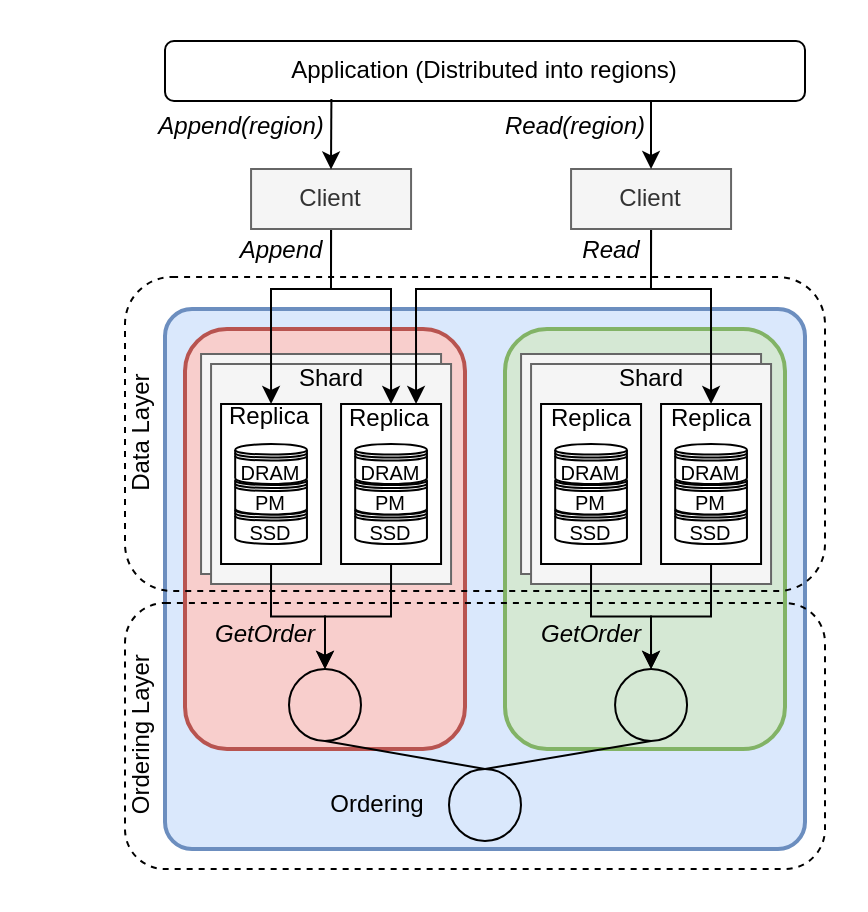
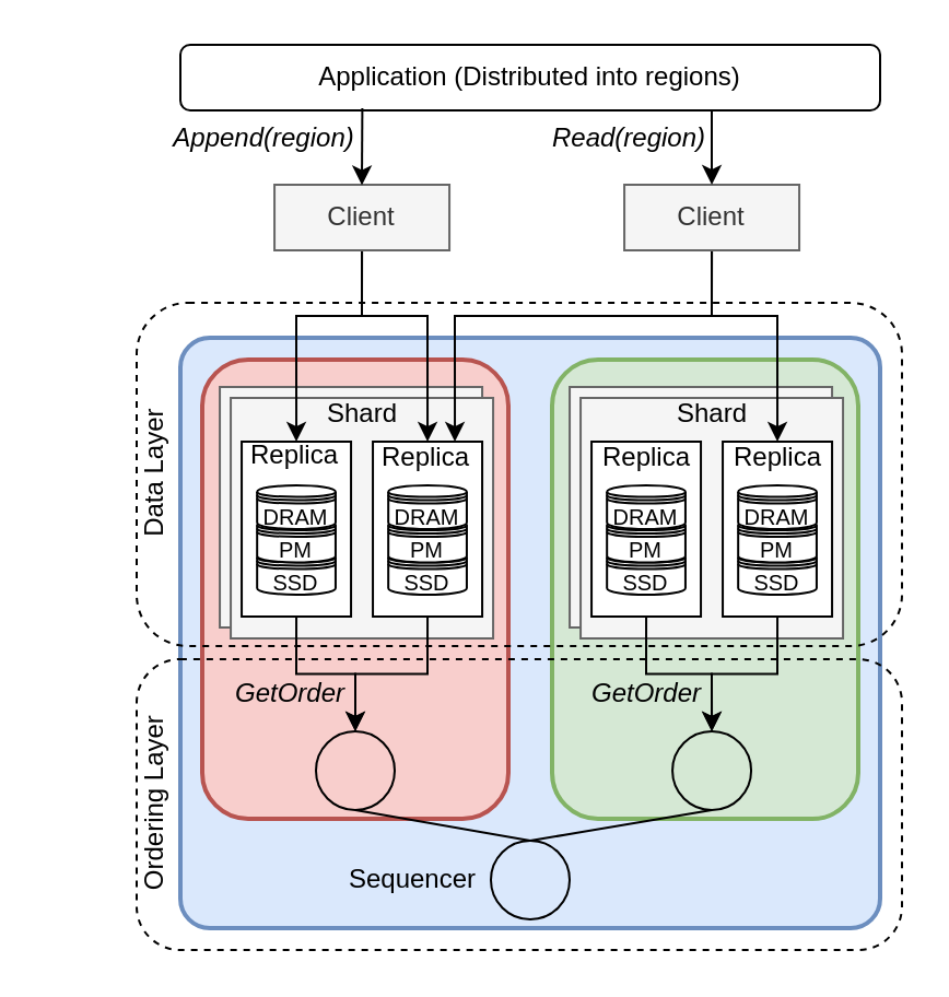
  <mxCell id="0" />
  <mxCell id="1" parent="0" />
  <mxCell id="2" value="" style="rounded=1;whiteSpace=wrap;html=1;fillColor=#dae8fc;strokeColor=#6c8ebf;strokeWidth=2;arcSize=5;" parent="1" vertex="1"><mxGeometry x="82" y="154" width="320" height="270" as="geometry" /></mxCell>
  <mxCell id="3" value="" style="rounded=1;whiteSpace=wrap;html=1;fillColor=#f8cecc;strokeColor=#b85450;strokeWidth=2;" parent="1" vertex="1"><mxGeometry x="92" y="164" width="140" height="210" as="geometry" /></mxCell>
  <mxCell id="4" value="" style="rounded=0;whiteSpace=wrap;html=1;strokeWidth=1;fillColor=#f5f5f5;strokeColor=#666666;fontColor=#333333;" parent="1" vertex="1"><mxGeometry x="100.03" y="176.5" width="120" height="110" as="geometry" /></mxCell>
  <mxCell id="5" value="" style="rounded=0;whiteSpace=wrap;html=1;strokeWidth=1;fillColor=#f5f5f5;strokeColor=#666666;fontColor=#333333;" parent="1" vertex="1"><mxGeometry x="105.03" y="181.5" width="120" height="110" as="geometry" /></mxCell>
  <mxCell id="6" value="Shard" style="text;html=1;align=center;verticalAlign=middle;resizable=0;points=[];autosize=1;strokeColor=none;fillColor=none;" parent="1" vertex="1"><mxGeometry x="140.03" y="178.5" width="50" height="20" as="geometry" /></mxCell>
  <mxCell id="7" style="edgeStyle=orthogonalEdgeStyle;rounded=0;orthogonalLoop=1;jettySize=auto;html=1;exitX=0.5;exitY=1;exitDx=0;exitDy=0;entryX=0.5;entryY=0;entryDx=0;entryDy=0;endArrow=classic;endFill=1;" parent="1" source="8" target="32" edge="1"><mxGeometry relative="1" as="geometry" /></mxCell>
  <mxCell id="8" value="" style="rounded=0;whiteSpace=wrap;html=1;strokeWidth=1;" parent="1" vertex="1"><mxGeometry x="110.03" y="201.5" width="50" height="80" as="geometry" /></mxCell>
  <mxCell id="9" value="SSD" style="shape=datastore;whiteSpace=wrap;html=1;fontSize=10;" parent="1" vertex="1"><mxGeometry x="117.09" y="251.5" width="35.88" height="20" as="geometry" /></mxCell>
  <mxCell id="10" value="PM" style="shape=datastore;whiteSpace=wrap;html=1;fontSize=10;" parent="1" vertex="1"><mxGeometry x="117.09" y="236.75" width="35.88" height="20" as="geometry" /></mxCell>
  <mxCell id="11" value="DRAM" style="shape=datastore;whiteSpace=wrap;html=1;fontSize=10;" parent="1" vertex="1"><mxGeometry x="117.09" y="221.5" width="35.88" height="20" as="geometry" /></mxCell>
  <mxCell id="12" style="edgeStyle=orthogonalEdgeStyle;rounded=0;orthogonalLoop=1;jettySize=auto;html=1;exitX=0.5;exitY=1;exitDx=0;exitDy=0;entryX=0.5;entryY=0;entryDx=0;entryDy=0;endArrow=classic;endFill=1;" parent="1" source="13" target="32" edge="1"><mxGeometry relative="1" as="geometry" /></mxCell>
  <mxCell id="13" value="" style="rounded=0;whiteSpace=wrap;html=1;strokeWidth=1;" parent="1" vertex="1"><mxGeometry x="170.03" y="201.5" width="50" height="80" as="geometry" /></mxCell>
  <mxCell id="14" value="SSD" style="shape=datastore;whiteSpace=wrap;html=1;fontSize=10;" parent="1" vertex="1"><mxGeometry x="177.09" y="251.5" width="35.88" height="20" as="geometry" /></mxCell>
  <mxCell id="15" value="PM" style="shape=datastore;whiteSpace=wrap;html=1;fontSize=10;" parent="1" vertex="1"><mxGeometry x="177.09" y="236.75" width="35.88" height="20" as="geometry" /></mxCell>
  <mxCell id="16" value="DRAM" style="shape=datastore;whiteSpace=wrap;html=1;fontSize=10;" parent="1" vertex="1"><mxGeometry x="177.09" y="221.5" width="35.88" height="20" as="geometry" /></mxCell>
  <mxCell id="17" value="" style="rounded=1;whiteSpace=wrap;html=1;fillColor=#d5e8d4;strokeColor=#82b366;strokeWidth=2;" parent="1" vertex="1"><mxGeometry x="252" y="164" width="140" height="210" as="geometry" /></mxCell>
  <mxCell id="18" value="" style="rounded=0;whiteSpace=wrap;html=1;strokeWidth=1;fillColor=#f5f5f5;strokeColor=#666666;fontColor=#333333;" parent="1" vertex="1"><mxGeometry x="260.03" y="176.5" width="120" height="110" as="geometry" /></mxCell>
  <mxCell id="19" value="" style="rounded=0;whiteSpace=wrap;html=1;strokeWidth=1;fillColor=#f5f5f5;strokeColor=#666666;fontColor=#333333;" parent="1" vertex="1"><mxGeometry x="265.03" y="181.5" width="120" height="110" as="geometry" /></mxCell>
  <mxCell id="20" value="Shard" style="text;html=1;align=center;verticalAlign=middle;resizable=0;points=[];autosize=1;strokeColor=none;fillColor=none;" parent="1" vertex="1"><mxGeometry x="300.03" y="178.5" width="50" height="20" as="geometry" /></mxCell>
  <mxCell id="21" style="edgeStyle=orthogonalEdgeStyle;rounded=0;orthogonalLoop=1;jettySize=auto;html=1;exitX=0.5;exitY=1;exitDx=0;exitDy=0;entryX=0.5;entryY=0;entryDx=0;entryDy=0;endArrow=classic;endFill=1;" parent="1" source="22" target="33" edge="1"><mxGeometry relative="1" as="geometry" /></mxCell>
  <mxCell id="22" value="" style="rounded=0;whiteSpace=wrap;html=1;strokeWidth=1;" parent="1" vertex="1"><mxGeometry x="270.03" y="201.5" width="50" height="80" as="geometry" /></mxCell>
  <mxCell id="23" value="SSD" style="shape=datastore;whiteSpace=wrap;html=1;fontSize=10;" parent="1" vertex="1"><mxGeometry x="277.09" y="251.5" width="35.88" height="20" as="geometry" /></mxCell>
  <mxCell id="24" value="PM" style="shape=datastore;whiteSpace=wrap;html=1;fontSize=10;" parent="1" vertex="1"><mxGeometry x="277.09" y="236.75" width="35.88" height="20" as="geometry" /></mxCell>
  <mxCell id="25" value="DRAM" style="shape=datastore;whiteSpace=wrap;html=1;fontSize=10;" parent="1" vertex="1"><mxGeometry x="277.09" y="221.5" width="35.88" height="20" as="geometry" /></mxCell>
  <mxCell id="26" style="edgeStyle=orthogonalEdgeStyle;rounded=0;orthogonalLoop=1;jettySize=auto;html=1;exitX=0.5;exitY=1;exitDx=0;exitDy=0;entryX=0.5;entryY=0;entryDx=0;entryDy=0;endArrow=classic;endFill=1;" parent="1" source="27" target="33" edge="1"><mxGeometry relative="1" as="geometry" /></mxCell>
  <mxCell id="27" value="" style="rounded=0;whiteSpace=wrap;html=1;strokeWidth=1;" parent="1" vertex="1"><mxGeometry x="330.03" y="201.5" width="50" height="80" as="geometry" /></mxCell>
  <mxCell id="28" value="SSD" style="shape=datastore;whiteSpace=wrap;html=1;fontSize=10;" parent="1" vertex="1"><mxGeometry x="337.09" y="251.5" width="35.88" height="20" as="geometry" /></mxCell>
  <mxCell id="29" value="PM" style="shape=datastore;whiteSpace=wrap;html=1;fontSize=10;" parent="1" vertex="1"><mxGeometry x="337.09" y="236.75" width="35.88" height="20" as="geometry" /></mxCell>
  <mxCell id="30" value="DRAM" style="shape=datastore;whiteSpace=wrap;html=1;fontSize=10;" parent="1" vertex="1"><mxGeometry x="337.09" y="221.5" width="35.88" height="20" as="geometry" /></mxCell>
  <mxCell id="31" style="rounded=0;orthogonalLoop=1;jettySize=auto;html=1;exitX=0.5;exitY=1;exitDx=0;exitDy=0;entryX=0.5;entryY=0;entryDx=0;entryDy=0;endArrow=none;endFill=0;" parent="1" source="32" target="35" edge="1"><mxGeometry relative="1" as="geometry" /></mxCell>
  <mxCell id="32" value="" style="ellipse;whiteSpace=wrap;html=1;aspect=fixed;strokeWidth=1;fillColor=none;" parent="1" vertex="1"><mxGeometry x="144" y="334" width="36" height="36" as="geometry" /></mxCell>
  <mxCell id="33" value="" style="ellipse;whiteSpace=wrap;html=1;aspect=fixed;strokeWidth=1;fillColor=none;" parent="1" vertex="1"><mxGeometry x="307.03" y="334" width="36" height="36" as="geometry" /></mxCell>
  <mxCell id="34" style="edgeStyle=none;rounded=0;orthogonalLoop=1;jettySize=auto;html=1;exitX=0.5;exitY=0;exitDx=0;exitDy=0;entryX=0.5;entryY=1;entryDx=0;entryDy=0;endArrow=none;endFill=0;" parent="1" source="35" target="33" edge="1"><mxGeometry relative="1" as="geometry" /></mxCell>
  <mxCell id="35" value="" style="ellipse;whiteSpace=wrap;html=1;aspect=fixed;strokeWidth=1;fillColor=none;" parent="1" vertex="1"><mxGeometry x="224" y="384" width="36" height="36" as="geometry" /></mxCell>
  <mxCell id="36" value="&lt;i&gt;GetOrder&lt;/i&gt;" style="text;html=1;align=center;verticalAlign=middle;resizable=0;points=[];autosize=1;strokeColor=none;fillColor=none;" parent="1" vertex="1"><mxGeometry x="97.03" y="307" width="70" height="20" as="geometry" /></mxCell>
  <mxCell id="37" value="&lt;i&gt;GetOrder&lt;/i&gt;" style="text;html=1;align=center;verticalAlign=middle;resizable=0;points=[];autosize=1;strokeColor=none;fillColor=none;" parent="1" vertex="1"><mxGeometry x="260" y="307" width="70" height="20" as="geometry" /></mxCell>
  <mxCell id="38" style="edgeStyle=orthogonalEdgeStyle;rounded=0;orthogonalLoop=1;jettySize=auto;html=1;exitX=0.5;exitY=1;exitDx=0;exitDy=0;entryX=0.5;entryY=0;entryDx=0;entryDy=0;endArrow=classic;endFill=1;" parent="1" source="40" target="13" edge="1"><mxGeometry relative="1" as="geometry"><Array as="points"><mxPoint x="165" y="144" /><mxPoint x="195" y="144" /></Array></mxGeometry></mxCell>
  <mxCell id="39" style="edgeStyle=orthogonalEdgeStyle;rounded=0;orthogonalLoop=1;jettySize=auto;html=1;exitX=0.5;exitY=1;exitDx=0;exitDy=0;entryX=0.5;entryY=0;entryDx=0;entryDy=0;endArrow=classic;endFill=1;" parent="1" source="40" target="8" edge="1"><mxGeometry relative="1" as="geometry"><Array as="points"><mxPoint x="165" y="144" /><mxPoint x="135" y="144" /></Array></mxGeometry></mxCell>
  <mxCell id="40" value="Client" style="rounded=0;whiteSpace=wrap;html=1;hachureGap=4;pointerEvents=0;strokeWidth=1;fillColor=#f5f5f5;strokeColor=#666666;fontColor=#333333;" parent="1" vertex="1"><mxGeometry x="125.03" y="84" width="80" height="30" as="geometry" /></mxCell>
  <mxCell id="41" style="edgeStyle=orthogonalEdgeStyle;rounded=0;orthogonalLoop=1;jettySize=auto;html=1;exitX=0.5;exitY=1;exitDx=0;exitDy=0;entryX=0.5;entryY=0;entryDx=0;entryDy=0;endArrow=classic;endFill=1;" parent="1" source="43" target="27" edge="1"><mxGeometry relative="1" as="geometry"><Array as="points"><mxPoint x="325" y="144" /><mxPoint x="355" y="144" /></Array></mxGeometry></mxCell>
  <mxCell id="42" style="edgeStyle=orthogonalEdgeStyle;rounded=0;orthogonalLoop=1;jettySize=auto;html=1;exitX=0.5;exitY=1;exitDx=0;exitDy=0;entryX=0.75;entryY=0;entryDx=0;entryDy=0;endArrow=classic;endFill=1;" parent="1" source="43" target="13" edge="1"><mxGeometry relative="1" as="geometry"><Array as="points"><mxPoint x="325" y="144" /><mxPoint x="208" y="144" /></Array></mxGeometry></mxCell>
  <mxCell id="43" value="Client" style="rounded=0;whiteSpace=wrap;html=1;hachureGap=4;pointerEvents=0;strokeWidth=1;fillColor=#f5f5f5;strokeColor=#666666;fontColor=#333333;" parent="1" vertex="1"><mxGeometry x="285.03" y="84" width="80" height="30" as="geometry" /></mxCell>
  <mxCell id="44" style="edgeStyle=orthogonalEdgeStyle;rounded=0;orthogonalLoop=1;jettySize=auto;html=1;exitX=0.26;exitY=0.967;exitDx=0;exitDy=0;entryX=0.462;entryY=0.007;entryDx=0;entryDy=0;entryPerimeter=0;endArrow=classic;endFill=1;exitPerimeter=0;" parent="1" source="46" edge="1"><mxGeometry relative="1" as="geometry"><mxPoint x="165" y="44" as="sourcePoint" /><mxPoint x="164.99" y="84.21" as="targetPoint" /></mxGeometry></mxCell>
  <mxCell id="45" style="edgeStyle=orthogonalEdgeStyle;rounded=0;orthogonalLoop=1;jettySize=auto;html=1;entryX=0.5;entryY=0;entryDx=0;entryDy=0;endArrow=classic;endFill=1;" parent="1" target="43" edge="1"><mxGeometry relative="1" as="geometry"><mxPoint x="325" y="50" as="sourcePoint" /></mxGeometry></mxCell>
  <mxCell id="46" value="Application (Distributed into regions)" style="rounded=1;whiteSpace=wrap;html=1;strokeWidth=1;fillColor=none;" parent="1" vertex="1"><mxGeometry x="82" y="20" width="320" height="30" as="geometry" /></mxCell>
- <mxCell id="47" value="&lt;i&gt;Read&lt;/i&gt;" style="text;html=1;align=center;verticalAlign=middle;resizable=0;points=[];autosize=1;strokeColor=none;fillColor=none;" parent="1" vertex="1"><mxGeometry x="285.03" y="115" width="40" height="20" as="geometry" /></mxCell>
- <mxCell id="48" value="&lt;i&gt;Append&lt;/i&gt;" style="text;html=1;align=center;verticalAlign=middle;resizable=0;points=[];autosize=1;strokeColor=none;fillColor=none;" parent="1" vertex="1"><mxGeometry x="110.03" y="115" width="60" height="20" as="geometry" /></mxCell>
  <mxCell id="49" value="&lt;i&gt;Append(region)&lt;/i&gt;" style="text;html=1;align=center;verticalAlign=middle;resizable=0;points=[];autosize=1;strokeColor=none;fillColor=none;" parent="1" vertex="1"><mxGeometry x="70.09" y="53" width="100" height="20" as="geometry" /></mxCell>
  <mxCell id="50" value="&lt;i&gt;Read(region)&lt;/i&gt;" style="text;html=1;align=center;verticalAlign=middle;resizable=0;points=[];autosize=1;strokeColor=none;fillColor=none;" parent="1" vertex="1"><mxGeometry x="242.03" y="53" width="90" height="20" as="geometry" /></mxCell>
  <mxCell id="51" value="Ordering Layer" style="text;html=1;align=center;verticalAlign=middle;resizable=0;points=[];autosize=1;strokeColor=none;fillColor=none;rotation=270;" parent="1" vertex="1"><mxGeometry x="20.09" y="357.5" width="100" height="20" as="geometry" /></mxCell>
  <mxCell id="52" value="Data&amp;nbsp;Layer" style="text;html=1;align=center;verticalAlign=middle;resizable=0;points=[];autosize=1;strokeColor=none;fillColor=none;rotation=270;" parent="1" vertex="1"><mxGeometry x="35.09" y="206.5" width="70" height="20" as="geometry" /></mxCell>
  <mxCell id="53" value="Replica" style="text;html=1;align=center;verticalAlign=middle;resizable=0;points=[];autosize=1;strokeColor=none;fillColor=none;" parent="1" vertex="1"><mxGeometry x="104.03" y="197.5" width="60" height="20" as="geometry" /></mxCell>
  <mxCell id="54" value="Replica" style="text;html=1;align=center;verticalAlign=middle;resizable=0;points=[];autosize=1;strokeColor=none;fillColor=none;" parent="1" vertex="1"><mxGeometry x="164" y="198.5" width="60" height="20" as="geometry" /></mxCell>
  <mxCell id="55" value="Replica" style="text;html=1;align=center;verticalAlign=middle;resizable=0;points=[];autosize=1;strokeColor=none;fillColor=none;" parent="1" vertex="1"><mxGeometry x="265" y="198.5" width="60" height="20" as="geometry" /></mxCell>
  <mxCell id="56" value="Replica" style="text;html=1;align=center;verticalAlign=middle;resizable=0;points=[];autosize=1;strokeColor=none;fillColor=none;" parent="1" vertex="1"><mxGeometry x="325.03" y="198.5" width="60" height="20" as="geometry" /></mxCell>
  <mxCell id="57" value="" style="rounded=1;whiteSpace=wrap;html=1;strokeWidth=1;fillColor=none;dashed=1;" parent="1" vertex="1"><mxGeometry x="62" y="301" width="350" height="133" as="geometry" /></mxCell>
- <mxCell id="58" value="Ordering" style="text;html=1;align=center;verticalAlign=middle;resizable=0;points=[];autosize=1;strokeColor=none;fillColor=none;" parent="1" vertex="1"><mxGeometry x="152.97" y="392" width="70" height="20" as="geometry" /></mxCell>
+ <mxCell id="58" value="Sequencer" style="text;html=1;align=center;verticalAlign=middle;resizable=0;points=[];autosize=1;strokeColor=none;fillColor=none;" parent="1" vertex="1"><mxGeometry x="152.97" y="392" width="70" height="20" as="geometry" /></mxCell>
  <mxCell id="59" value="" style="rounded=1;whiteSpace=wrap;html=1;strokeWidth=1;fillColor=none;dashed=1;" parent="1" vertex="1"><mxGeometry x="62" y="138" width="350" height="157" as="geometry" /></mxCell>
